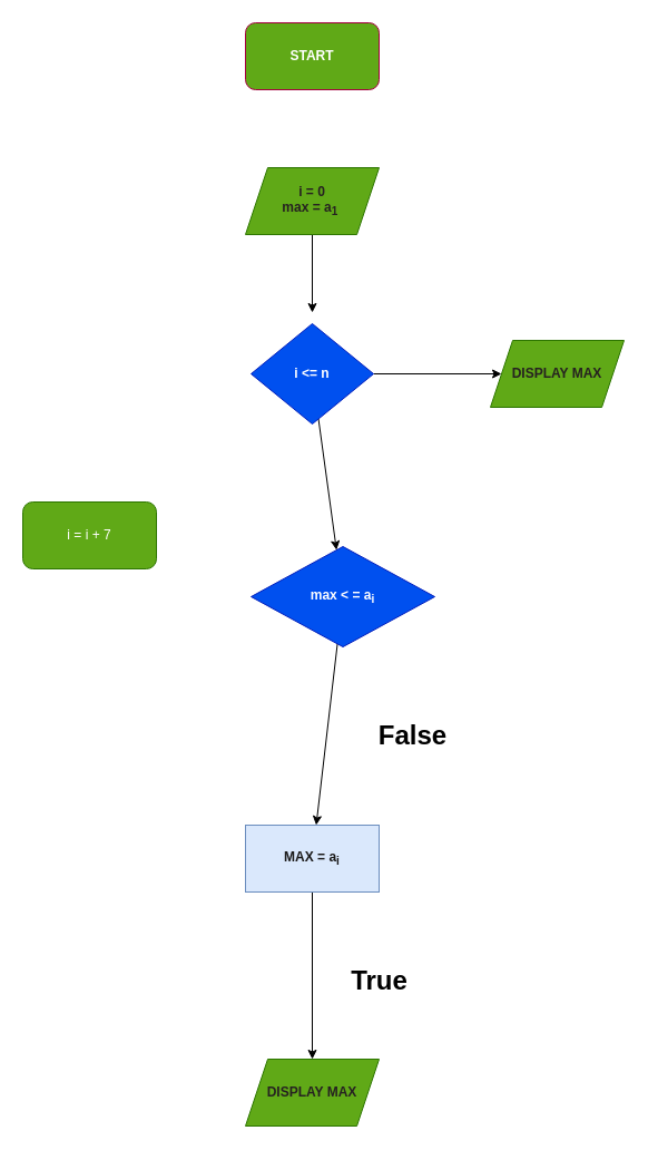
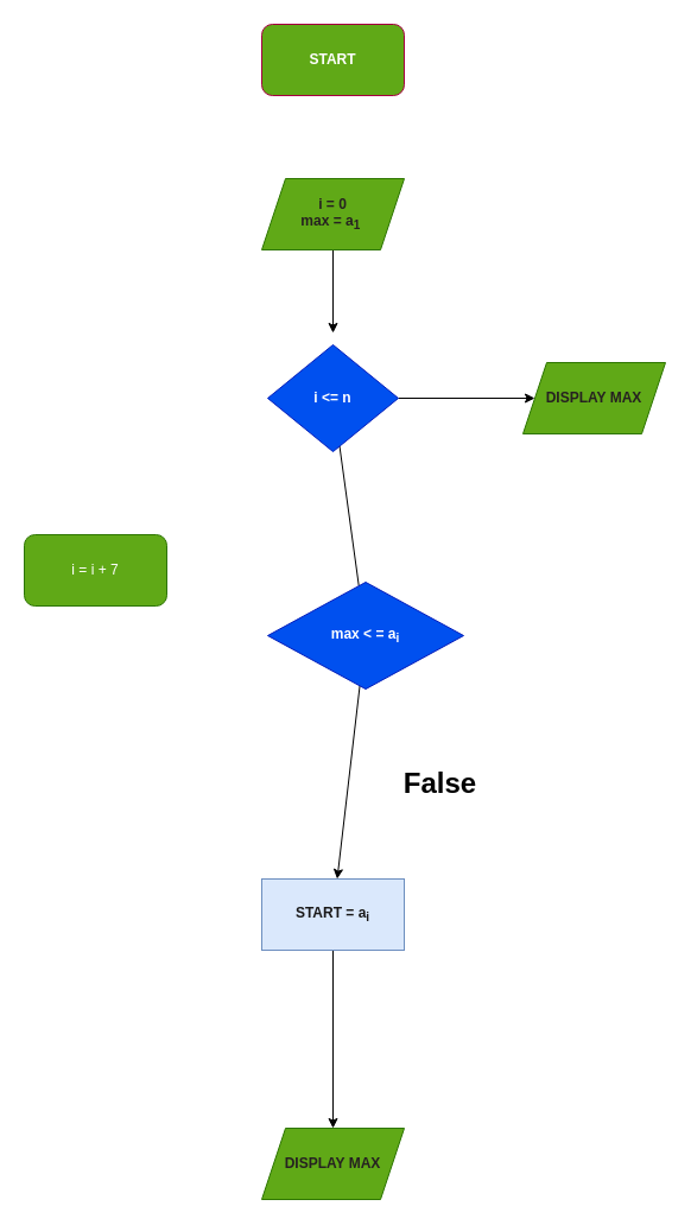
  <mxCell id="0" />
  <mxCell id="1" parent="0" />
  <mxCell id="2" value="START" style="rounded=1;whiteSpace=wrap;html=1;fillColor=#60a917;fontColor=#ffffff;strokeColor=#A50040;fontStyle=1;" vertex="1" parent="1"><mxGeometry x="220" width="120" height="60" as="geometry" y="20" /></mxCell>
  <mxCell id="3" value="" style="edgeStyle=none;html=1;fontColor=#262121;fontStyle=1" edge="1" parent="1" source="4"><mxGeometry relative="1" as="geometry"><mxPoint x="280" y="280" as="targetPoint" /></mxGeometry></mxCell>
  <mxCell id="4" value="i = 0&lt;br&gt;max = a&lt;sub&gt;1&lt;/sub&gt;&amp;nbsp;" style="shape=parallelogram;perimeter=parallelogramPerimeter;whiteSpace=wrap;html=1;fixedSize=1;fillColor=#60a917;fontColor=#262121;strokeColor=#2D7600;fontStyle=1" vertex="1" parent="1"><mxGeometry x="220" y="150" width="120" height="60" as="geometry" /></mxCell>
- <mxCell id="5" value="" style="edgeStyle=none;html=1;" edge="1" parent="1" source="7" target="9"><mxGeometry relative="1" as="geometry" /></mxCell>
+ <mxCell id="5" value="" style="edgeStyle=none;html=1;endArrow=none;" edge="1" parent="1" source="7" target="9"><mxGeometry relative="1" as="geometry" /></mxCell>
  <mxCell id="6" value="" style="edgeStyle=none;html=1;" edge="1" parent="1" source="7" target="15"><mxGeometry relative="1" as="geometry" /></mxCell>
  <mxCell id="7" value="i &amp;lt;= n" style="rhombus;whiteSpace=wrap;html=1;fillColor=#0050ef;fontColor=#ffffff;strokeColor=#001DBC;fontStyle=1" vertex="1" parent="1"><mxGeometry x="225" y="290" width="110" height="90" as="geometry" /></mxCell>
  <mxCell id="8" value="" style="edgeStyle=none;html=1;fontColor=#1a1919;" edge="1" parent="1" source="9" target="11"><mxGeometry relative="1" as="geometry" /></mxCell>
  <mxCell id="9" value="max &amp;lt; = a&lt;sub&gt;i&lt;/sub&gt;" style="rhombus;whiteSpace=wrap;html=1;fillColor=#0050ef;fontColor=#ffffff;strokeColor=#001DBC;fontStyle=1" vertex="1" parent="1"><mxGeometry x="225" y="490" width="165" height="90" as="geometry" /></mxCell>
  <mxCell id="10" value="" style="edgeStyle=none;html=1;fontColor=#1a1919;" edge="1" parent="1" source="11" target="12"><mxGeometry relative="1" as="geometry" /></mxCell>
- <mxCell id="11" value="MAX = a&lt;sub&gt;i&lt;/sub&gt;" style="rounded=0;whiteSpace=wrap;html=1;fillColor=#dae8fc;strokeColor=#6c8ebf;fontColor=#1a1919;fontStyle=1" vertex="1" parent="1"><mxGeometry x="220" y="740" width="120" height="60" as="geometry" /></mxCell>
+ <mxCell id="11" value="START = a&lt;sub&gt;i&lt;/sub&gt;" style="rounded=0;whiteSpace=wrap;html=1;fillColor=#dae8fc;strokeColor=#6c8ebf;fontColor=#1a1919;fontStyle=1" vertex="1" parent="1"><mxGeometry x="220" y="740" width="120" height="60" as="geometry" /></mxCell>
  <mxCell id="12" value="DISPLAY MAX" style="shape=parallelogram;perimeter=parallelogramPerimeter;whiteSpace=wrap;html=1;fixedSize=1;fillColor=#60a917;fontColor=#262121;strokeColor=#2D7600;fontStyle=1" vertex="1" parent="1"><mxGeometry x="220" y="950" width="120" height="60" as="geometry" /></mxCell>
- <mxCell id="13" value="True" style="text;strokeColor=none;fillColor=none;html=1;fontSize=24;fontStyle=1;verticalAlign=middle;align=center;" vertex="1" parent="1"><mxGeometry x="290" y="860" width="100" height="40" as="geometry" /></mxCell>
  <mxCell id="14" value="False" style="text;strokeColor=none;fillColor=none;html=1;fontSize=24;fontStyle=1;verticalAlign=middle;align=center;" vertex="1" parent="1"><mxGeometry x="320" y="630" width="100" height="60" as="geometry" /></mxCell>
  <mxCell id="15" value="DISPLAY MAX" style="shape=parallelogram;perimeter=parallelogramPerimeter;whiteSpace=wrap;html=1;fixedSize=1;fillColor=#60a917;fontColor=#262121;strokeColor=#2D7600;fontStyle=1" vertex="1" parent="1"><mxGeometry x="440" y="305" width="120" height="60" as="geometry" /></mxCell>
  <mxCell id="16" value="i = i + 7" style="rounded=1;whiteSpace=wrap;html=1;fillColor=#60a917;fontColor=#ffffff;strokeColor=#2D7600;" vertex="1" parent="1"><mxGeometry x="20" y="450" width="120" height="60" as="geometry" /></mxCell>
